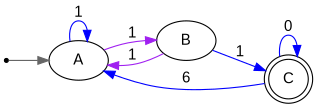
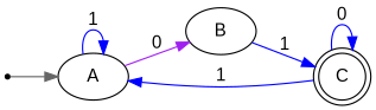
  digraph {
    fontname="Liberation Sans"
    rankdir=LR
    node [fontname="Liberation Sans"]
    edge [color=blue fontname="Liberation Sans"]
    ini [shape=point]
    A
    B
    C [shape=doublecircle]
    ini -> A [color=gray40]
    A -> A [label=1]
-   A -> B [color=purple label=1]
-   B -> A [color=purple label=1]
+   A -> B [color=purple label=0]
    B -> C [label=1]
-   C -> A [label=6]
+   C -> A [label=1]
    C -> C [label=0]
  }
